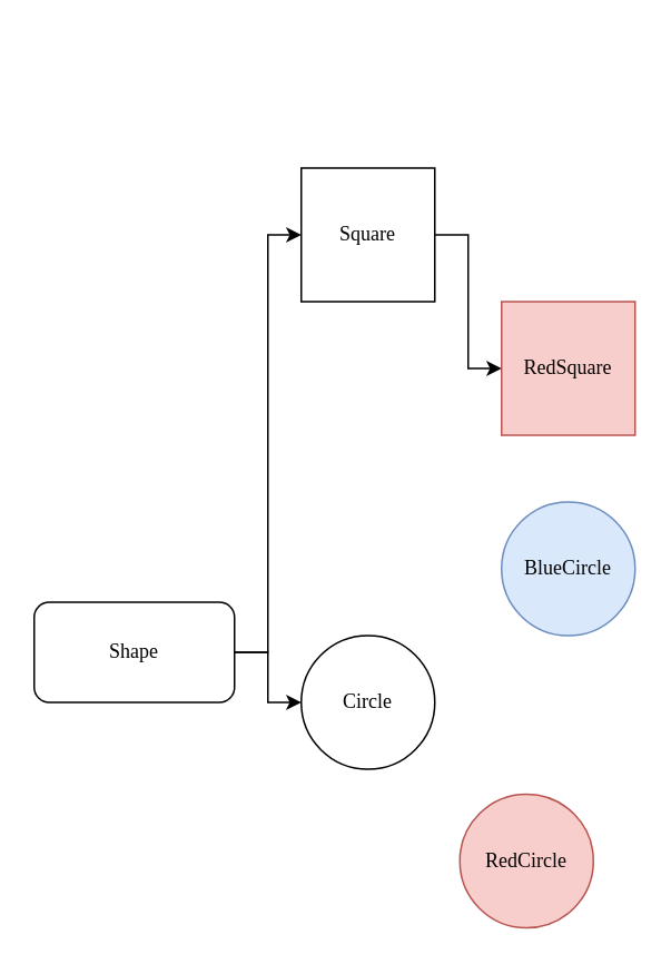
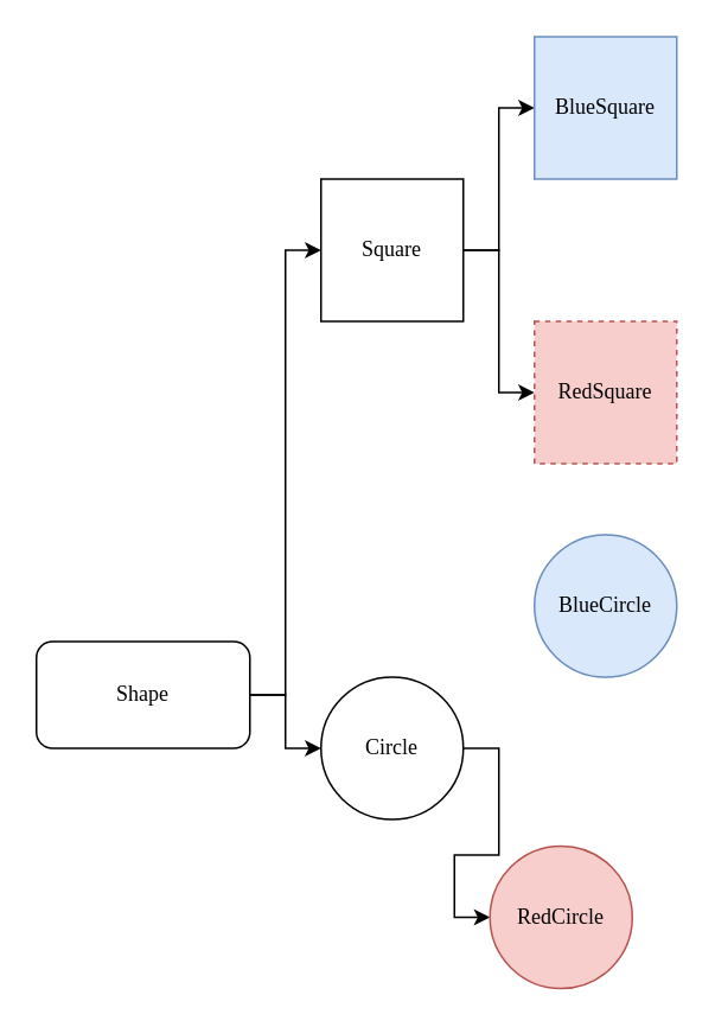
  <mxCell id="0" />
  <mxCell id="1" parent="0" />
  <mxCell id="2" style="edgeStyle=orthogonalEdgeStyle;rounded=0;orthogonalLoop=1;jettySize=auto;html=1;exitX=1;exitY=0.5;exitDx=0;exitDy=0;entryX=0;entryY=0.5;entryDx=0;entryDy=0;fontFamily=Times New Roman;" edge="1" parent="1" source="4" target="9"><mxGeometry relative="1" as="geometry" /></mxCell>
  <mxCell id="3" style="edgeStyle=orthogonalEdgeStyle;rounded=0;orthogonalLoop=1;jettySize=auto;html=1;exitX=1;exitY=0.5;exitDx=0;exitDy=0;entryX=0;entryY=0.5;entryDx=0;entryDy=0;fontFamily=Times New Roman;" edge="1" parent="1" source="4" target="6"><mxGeometry relative="1" as="geometry" /></mxCell>
  <mxCell id="4" value="Shape" style="rounded=1;whiteSpace=wrap;html=1;fontFamily=Times New Roman;" vertex="1" parent="1"><mxGeometry x="20" y="360" width="120" height="60" as="geometry" /></mxCell>
+ <mxCell id="5" style="edgeStyle=orthogonalEdgeStyle;rounded=0;sketch=0;orthogonalLoop=1;jettySize=auto;html=1;exitX=1;exitY=0.5;exitDx=0;exitDy=0;entryX=0;entryY=0.5;entryDx=0;entryDy=0;fontFamily=Times New Roman;" edge="1" parent="1" source="6" target="10"><mxGeometry relative="1" as="geometry" /></mxCell>
  <mxCell id="6" value="Circle" style="ellipse;whiteSpace=wrap;html=1;aspect=fixed;fontFamily=Times New Roman;" vertex="1" parent="1"><mxGeometry x="180" y="380" width="80" height="80" as="geometry" /></mxCell>
+ <mxCell id="7" style="edgeStyle=orthogonalEdgeStyle;rounded=0;sketch=0;orthogonalLoop=1;jettySize=auto;html=1;exitX=1;exitY=0.5;exitDx=0;exitDy=0;entryX=0;entryY=0.5;entryDx=0;entryDy=0;fontFamily=Times New Roman;" edge="1" parent="1" source="9" target="13"><mxGeometry relative="1" as="geometry" /></mxCell>
  <mxCell id="8" style="edgeStyle=orthogonalEdgeStyle;rounded=0;sketch=0;orthogonalLoop=1;jettySize=auto;html=1;exitX=1;exitY=0.5;exitDx=0;exitDy=0;entryX=0;entryY=0.5;entryDx=0;entryDy=0;fontFamily=Times New Roman;" edge="1" parent="1" source="9" target="12"><mxGeometry relative="1" as="geometry" /></mxCell>
  <mxCell id="9" value="Square" style="whiteSpace=wrap;html=1;aspect=fixed;fontFamily=Times New Roman;" vertex="1" parent="1"><mxGeometry x="180" y="100" width="80" height="80" as="geometry" /></mxCell>
  <mxCell id="10" value="RedCircle" style="ellipse;whiteSpace=wrap;html=1;aspect=fixed;fontFamily=Times New Roman;fillColor=#f8cecc;strokeColor=#b85450;" vertex="1" parent="1"><mxGeometry x="275" y="475" width="80" height="80" as="geometry" /></mxCell>
  <mxCell id="11" value="BlueCircle" style="ellipse;whiteSpace=wrap;html=1;aspect=fixed;fontFamily=Times New Roman;fillColor=#dae8fc;strokeColor=#6c8ebf;" vertex="1" parent="1"><mxGeometry x="300" y="300" width="80" height="80" as="geometry" /></mxCell>
- <mxCell id="12" value="RedSquare" style="whiteSpace=wrap;html=1;aspect=fixed;fontFamily=Times New Roman;fillColor=#f8cecc;strokeColor=#b85450;" vertex="1" parent="1"><mxGeometry x="300" y="180" width="80" height="80" as="geometry" /></mxCell>
+ <mxCell id="12" value="RedSquare" style="whiteSpace=wrap;html=1;aspect=fixed;fontFamily=Times New Roman;fillColor=#f8cecc;strokeColor=#b85450;dashed=1;" vertex="1" parent="1"><mxGeometry x="300" y="180" width="80" height="80" as="geometry" /></mxCell>
+ <mxCell id="13" value="BlueSquare" style="whiteSpace=wrap;html=1;aspect=fixed;fontFamily=Times New Roman;fillColor=#dae8fc;strokeColor=#6c8ebf;" vertex="1" parent="1"><mxGeometry x="300" y="20" width="80" height="80" as="geometry" /></mxCell>
